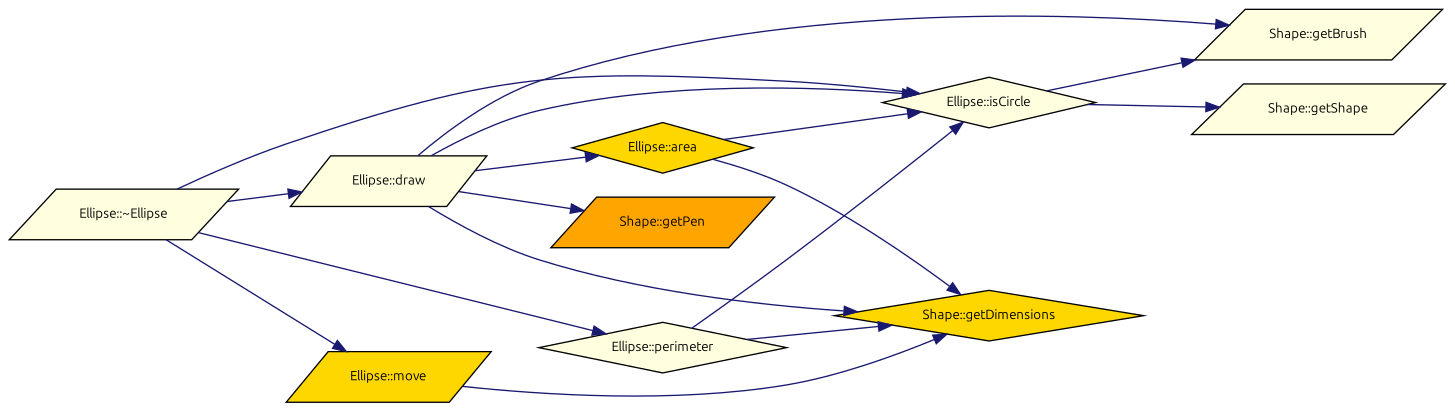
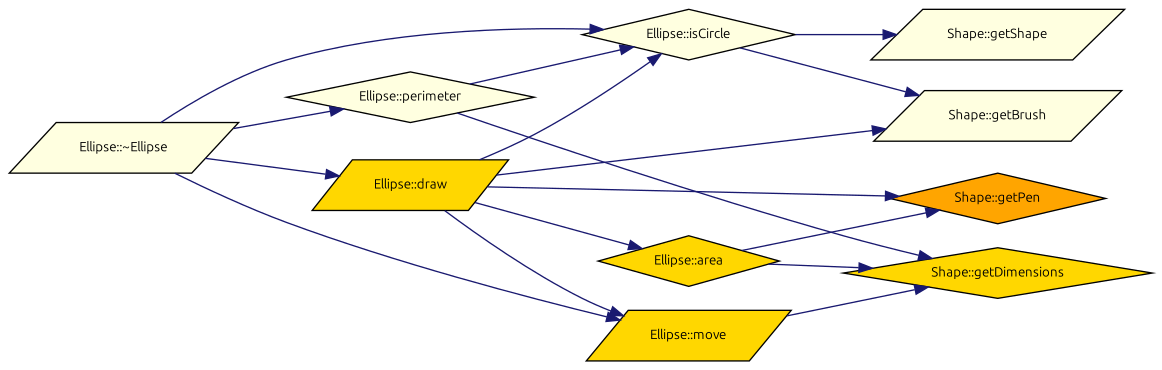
  digraph {
    fontname=Ubuntu
    rankdir=LR
    node [color=black fillcolor=lightyellow fontname=Ubuntu fontsize=10 shape=parallelogram style=filled]
    edge [color=midnightblue fontname=Ubuntu fontsize=10 labelfontname=Helvetica labelfontsize=10 style=solid]
    n1 [fontcolor=black height=0.2 label="Ellipse::~Ellipse" width=0.4]
    n2 [height=0.2 label="Ellipse::isCircle" shape=diamond width=0.4]
-   n3 [height=0.2 label="Ellipse::draw" width=0.4]
+   n3 [fillcolor=gold height=0.2 label="Ellipse::draw" width=0.4]
    n4 [fillcolor=gold height=0.2 label="Ellipse::move" width=0.4]
    n5 [height=0.2 label="Ellipse::perimeter" shape=diamond width=0.4]
    n6 [height=0.2 label="Shape::getShape" width=0.4]
    n7 [height=0.2 label="Shape::getBrush" width=0.4]
    n8 [fillcolor=gold height=0.2 label="Ellipse::area" shape=diamond width=0.4]
    n9 [fillcolor=gold height=0.2 label="Shape::getDimensions" shape=diamond width=0.4]
-   n10 [fillcolor=orange height=0.2 label="Shape::getPen" width=0.4]
+   n10 [fillcolor=orange height=0.2 label="Shape::getPen" shape=diamond width=0.4]
    n1 -> n2
    n1 -> n3
    n1 -> n4
    n1 -> n5
    n2 -> n6
    n2 -> n7
    n3 -> n2
    n3 -> n7
    n3 -> n8
-   n3 -> n9
+   n3 -> n4
    n3 -> n10
    n4 -> n9
    n5 -> n2
    n5 -> n9
-   n8 -> n2
+   n8 -> n10
    n8 -> n9
  }
